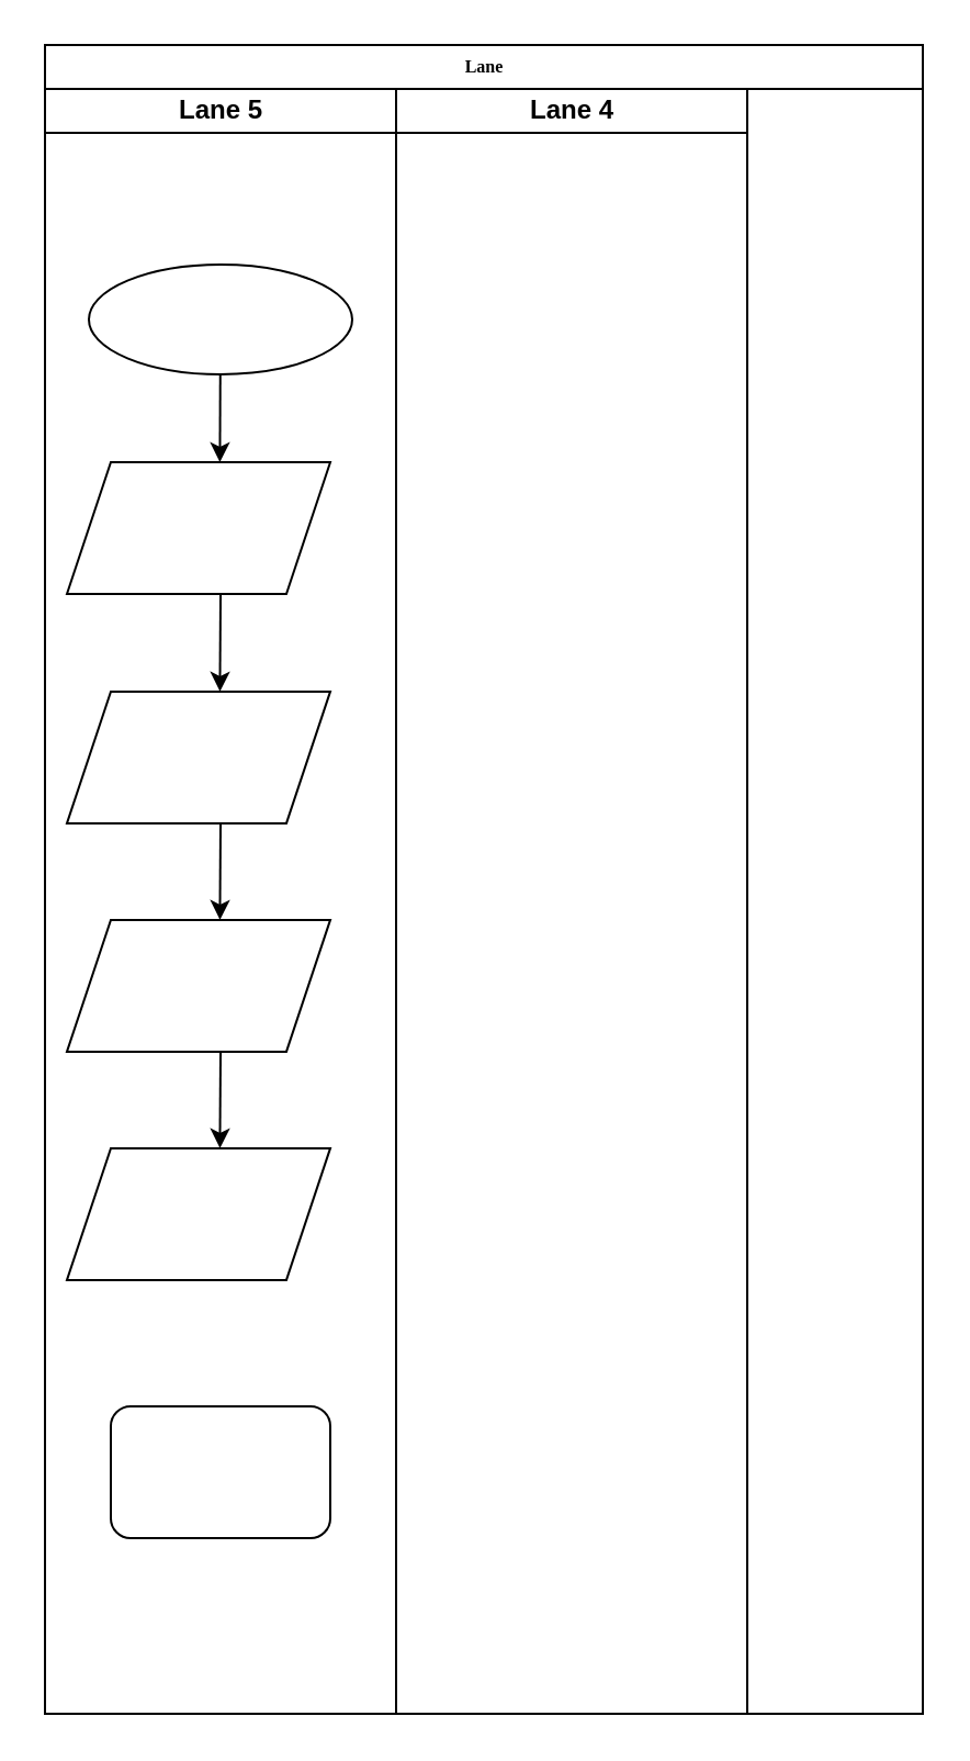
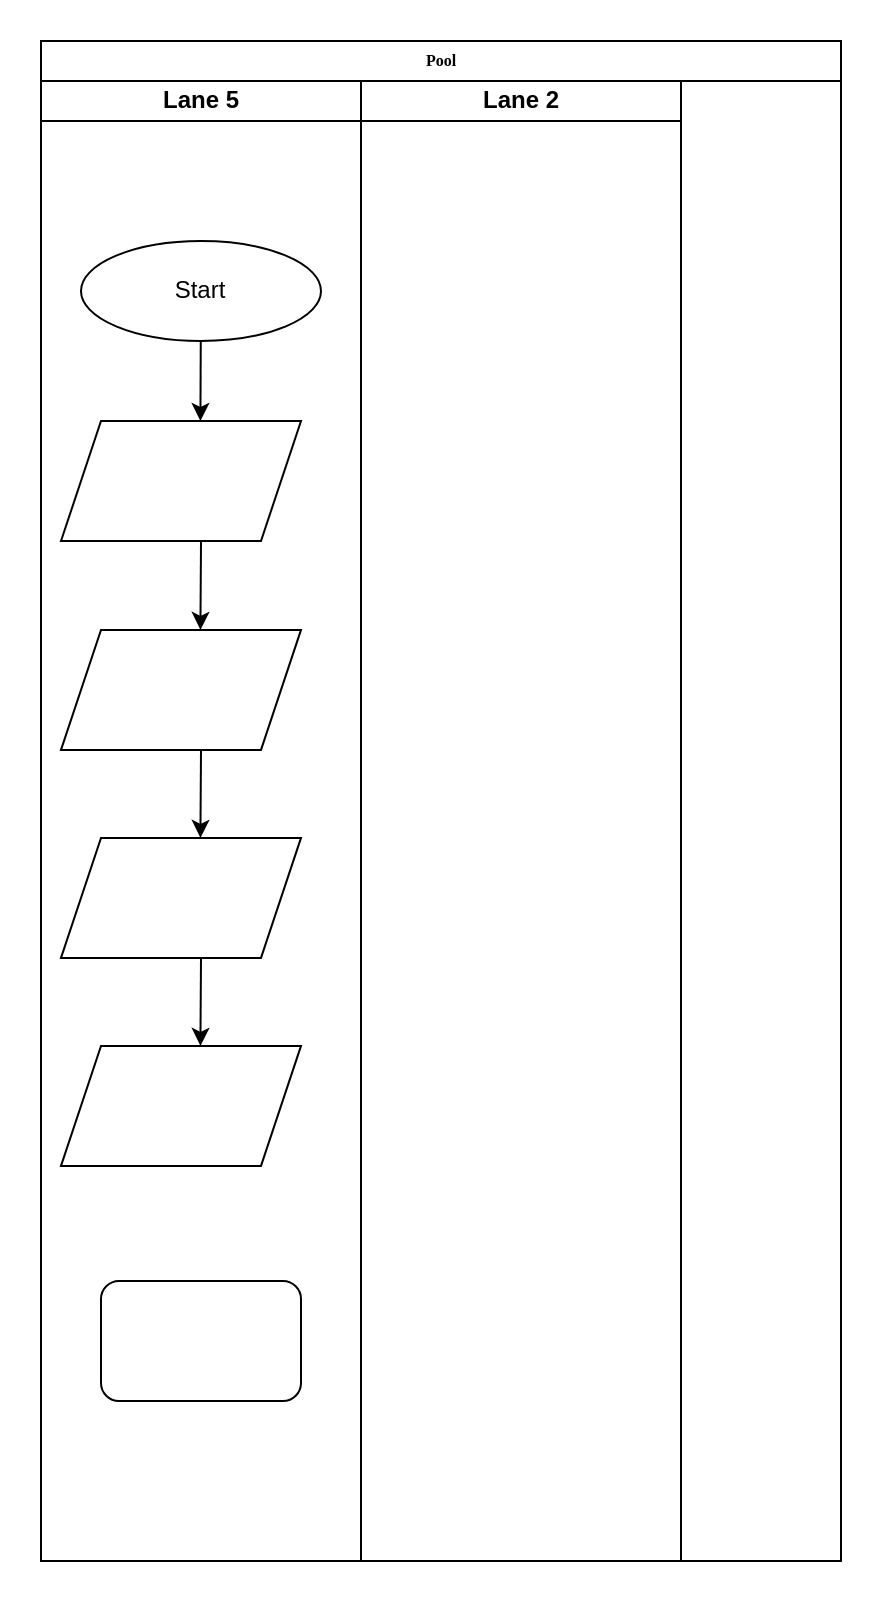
  <mxCell id="0" />
  <mxCell id="1" parent="0" />
- <mxCell id="2" value="Lane" style="swimlane;html=1;childLayout=stackLayout;startSize=20;rounded=0;shadow=0;labelBackgroundColor=none;strokeWidth=1;fontFamily=Verdana;fontSize=8;align=center;" parent="1" vertex="1"><mxGeometry x="20" y="20" width="400" height="760" as="geometry" /></mxCell>
+ <mxCell id="2" value="Pool" style="swimlane;html=1;childLayout=stackLayout;startSize=20;rounded=0;shadow=0;labelBackgroundColor=none;strokeWidth=1;fontFamily=Verdana;fontSize=8;align=center;" parent="1" vertex="1"><mxGeometry x="20" y="20" width="400" height="760" as="geometry" /></mxCell>
  <mxCell id="3" value="Lane 5" style="swimlane;html=1;startSize=20;" parent="2" vertex="1"><mxGeometry y="20" width="160" height="740" as="geometry" /></mxCell>
  <mxCell id="4" value="" style="rounded=1;whiteSpace=wrap;html=1;shadow=0;labelBackgroundColor=none;strokeWidth=1;fontFamily=Verdana;fontSize=8;align=center;" parent="3" vertex="1"><mxGeometry x="30" y="600" width="100" height="60" as="geometry" /></mxCell>
  <mxCell id="5" value="" style="shape=parallelogram;perimeter=parallelogramPerimeter;whiteSpace=wrap;html=1;fixedSize=1;" vertex="1" parent="3"><mxGeometry x="10" y="170" width="120" height="60" as="geometry" /></mxCell>
  <mxCell id="6" value="" style="endArrow=classic;html=1;rounded=0;exitX=0.599;exitY=1.01;exitDx=0;exitDy=0;exitPerimeter=0;" edge="1" parent="3"><mxGeometry width="50" height="50" relative="1" as="geometry"><mxPoint x="79.9" y="125.55" as="sourcePoint" /><mxPoint x="79.71" y="170" as="targetPoint" /></mxGeometry></mxCell>
  <mxCell id="7" value="" style="endArrow=classic;html=1;rounded=0;exitX=0.599;exitY=1.01;exitDx=0;exitDy=0;exitPerimeter=0;" edge="1" parent="3"><mxGeometry width="50" height="50" relative="1" as="geometry"><mxPoint x="80" y="230.45" as="sourcePoint" /><mxPoint x="79.71" y="274.45" as="targetPoint" /></mxGeometry></mxCell>
  <mxCell id="8" value="" style="shape=parallelogram;perimeter=parallelogramPerimeter;whiteSpace=wrap;html=1;fixedSize=1;" vertex="1" parent="3"><mxGeometry x="10" y="274.45" width="120" height="60" as="geometry" /></mxCell>
  <mxCell id="9" value="" style="endArrow=classic;html=1;rounded=0;exitX=0.599;exitY=1.01;exitDx=0;exitDy=0;exitPerimeter=0;" edge="1" parent="3"><mxGeometry width="50" height="50" relative="1" as="geometry"><mxPoint x="80" y="334.45" as="sourcePoint" /><mxPoint x="79.71" y="378.45" as="targetPoint" /></mxGeometry></mxCell>
  <mxCell id="10" value="" style="shape=parallelogram;perimeter=parallelogramPerimeter;whiteSpace=wrap;html=1;fixedSize=1;" vertex="1" parent="3"><mxGeometry x="10" y="378.45" width="120" height="60" as="geometry" /></mxCell>
  <mxCell id="11" value="" style="endArrow=classic;html=1;rounded=0;exitX=0.599;exitY=1.01;exitDx=0;exitDy=0;exitPerimeter=0;" edge="1" parent="3"><mxGeometry width="50" height="50" relative="1" as="geometry"><mxPoint x="80" y="438.45" as="sourcePoint" /><mxPoint x="79.71" y="482.45" as="targetPoint" /></mxGeometry></mxCell>
  <mxCell id="12" value="" style="shape=parallelogram;perimeter=parallelogramPerimeter;whiteSpace=wrap;html=1;fixedSize=1;" vertex="1" parent="3"><mxGeometry x="10" y="482.45" width="120" height="60" as="geometry" /></mxCell>
  <mxCell id="13" value="" style="ellipse;whiteSpace=wrap;html=1;" vertex="1" parent="3"><mxGeometry x="20" y="80" width="120" height="50" as="geometry" /></mxCell>
- <mxCell id="15" value="Lane 4" style="swimlane;html=1;startSize=20;" parent="2" vertex="1"><mxGeometry x="160" y="20" width="160" height="740" as="geometry" /></mxCell>
+ <mxCell id="14" value="&lt;div&gt;Start&lt;/div&gt;" style="text;html=1;align=center;verticalAlign=middle;whiteSpace=wrap;rounded=0;" vertex="1" parent="3"><mxGeometry x="50" y="90" width="60" height="30" as="geometry" /></mxCell>
+ <mxCell id="15" value="Lane 2" style="swimlane;html=1;startSize=20;" parent="2" vertex="1"><mxGeometry x="160" y="20" width="160" height="740" as="geometry" /></mxCell>
